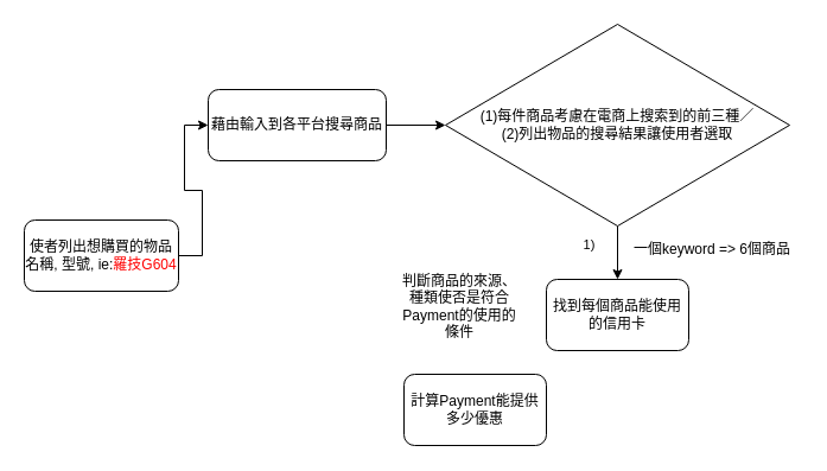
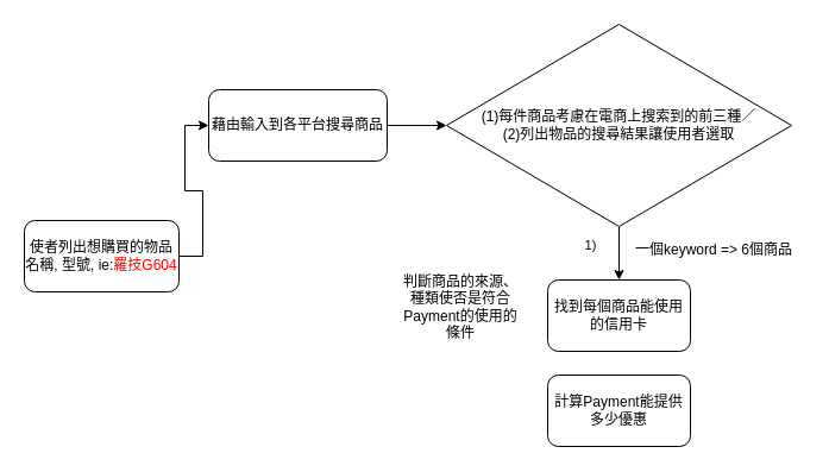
  <mxCell id="0" />
  <mxCell id="1" parent="0" />
  <mxCell id="2" style="edgeStyle=orthogonalEdgeStyle;rounded=0;orthogonalLoop=1;jettySize=auto;html=1;entryX=0;entryY=0.5;entryDx=0;entryDy=0;" edge="1" parent="1" source="3" target="5"><mxGeometry relative="1" as="geometry"><mxPoint x="165" y="105" as="targetPoint" /></mxGeometry></mxCell>
  <mxCell id="3" value="使者列出想購買的物品名稱, 型號, ie:&lt;font color=&quot;#ff0000&quot;&gt;羅技G604&lt;/font&gt;" style="rounded=1;whiteSpace=wrap;html=1;" vertex="1" parent="1"><mxGeometry x="20" y="185" width="130" height="60" as="geometry" /></mxCell>
  <mxCell id="4" style="edgeStyle=orthogonalEdgeStyle;rounded=0;orthogonalLoop=1;jettySize=auto;html=1;entryX=0;entryY=0.5;entryDx=0;entryDy=0;" edge="1" parent="1" source="5" target="8"><mxGeometry relative="1" as="geometry" /></mxCell>
  <mxCell id="5" value="藉由輸入到各平台搜尋商品" style="rounded=1;whiteSpace=wrap;html=1;" vertex="1" parent="1"><mxGeometry x="175" y="75" width="150" height="60" as="geometry" /></mxCell>
  <mxCell id="6" style="edgeStyle=orthogonalEdgeStyle;rounded=0;orthogonalLoop=1;jettySize=auto;html=1;entryX=0.5;entryY=0;entryDx=0;entryDy=0;" edge="1" parent="1" source="8" target="9"><mxGeometry relative="1" as="geometry" /></mxCell>
  <mxCell id="7" value="1)" style="edgeLabel;html=1;align=center;verticalAlign=middle;resizable=0;points=[];" vertex="1" connectable="0" parent="6"><mxGeometry x="0.244" y="-1" relative="1" as="geometry"><mxPoint x="-24" y="-13" as="offset" /></mxGeometry></mxCell>
  <mxCell id="8" value="(1)每件商品考慮在電商上搜索到的前三種／&lt;br&gt;(2)列出物品的搜尋結果讓使用者選取" style="rhombus;whiteSpace=wrap;html=1;" vertex="1" parent="1"><mxGeometry x="375" y="20" width="290" height="170" as="geometry" /></mxCell>
  <mxCell id="9" value="找到每個商品能使用的信用卡" style="rounded=1;whiteSpace=wrap;html=1;" vertex="1" parent="1"><mxGeometry x="460" y="235" width="120" height="60" as="geometry" /></mxCell>
  <mxCell id="10" value="一個keyword =&amp;gt; 6個商品" style="text;html=1;strokeColor=none;fillColor=none;align=center;verticalAlign=middle;whiteSpace=wrap;rounded=0;" vertex="1" parent="1"><mxGeometry x="525" y="190" width="150" height="40" as="geometry" /></mxCell>
- <mxCell id="11" value="計算Payment能提供多少優惠" style="rounded=1;whiteSpace=wrap;html=1;" vertex="1" parent="1"><mxGeometry x="340" y="315" width="120" height="60" as="geometry" /></mxCell>
+ <mxCell id="11" value="計算Payment能提供多少優惠" style="rounded=1;whiteSpace=wrap;html=1;" vertex="1" parent="1"><mxGeometry x="460" y="315" width="120" height="60" as="geometry" /></mxCell>
  <mxCell id="12" value="判斷商品的來源、種類使否是符合Payment的使用的條件" style="text;html=1;strokeColor=none;fillColor=none;align=center;verticalAlign=middle;whiteSpace=wrap;rounded=0;" vertex="1" parent="1"><mxGeometry x="335" y="215" width="104" height="85" as="geometry" /></mxCell>
